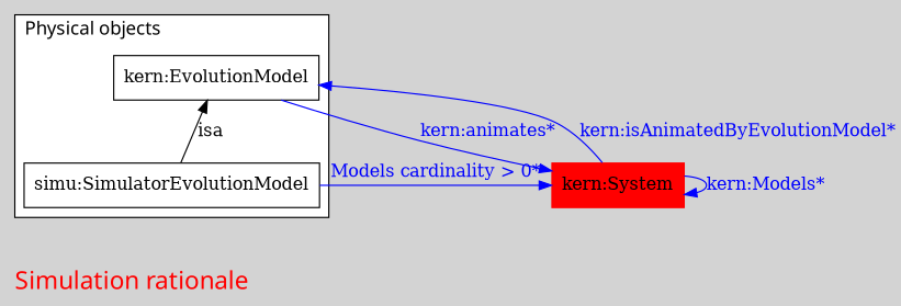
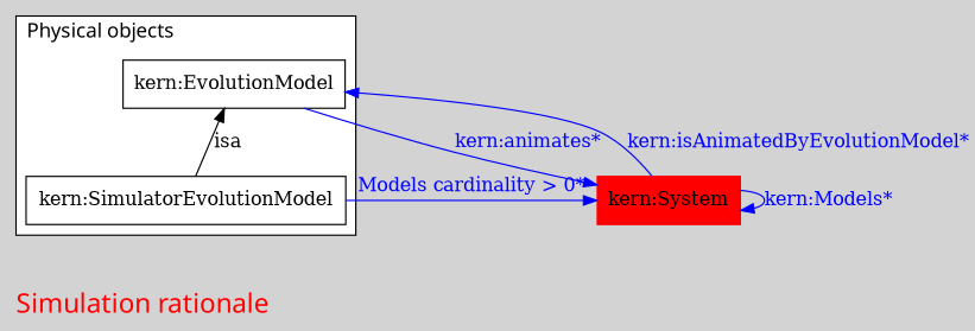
  digraph {
    bgcolor=lightgrey
    fontcolor=red
    fontname="Arial-Bold"
    fontsize=20
    label="Simulation rationale"
    labeljust=left
    node [color="0.0,0.0,0.0" fontcolor="0.0,0.0,0.0" shape=box]
    edge [color="0.6666667,1.0,1.0" fontcolor="0.6666667,1.0,1.0" style=filled]
    n1 [height=0.5 label="kern:EvolutionModel" width=1.9514]
-   n2 [height=0.5 label="simu:SimulatorEvolutionModel" width=2.7778]
+   n2 [height=0.5 label="kern:SimulatorEvolutionModel" width=2.7778]
    n3 [color=red height=0.5 label="kern:System" style=filled width=1.2222]
    subgraph cluster_1 {
      bgcolor=white
      fontcolor=black
      fontsize=15
      label="Physical objects"
      n1
      n2
    }
    n1 -> n2 [color="0.0,0.0,0.0" dir=back fontcolor="0.0,0.0,0.0" label=isa style=""]
    n1 -> n3 [label="kern:animates*"]
    n2 -> n3 [label="Models cardinality > 0*"]
    n3 -> n1 [label="kern:isAnimatedByEvolutionModel*"]
    n3 -> n3 [label="kern:Models*"]
  }
